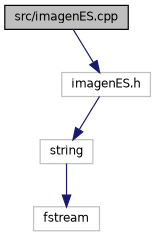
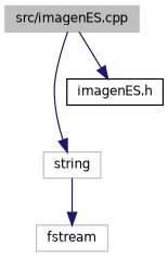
  digraph {
    node [color=black fillcolor=white fontname=Helvetica fontsize=10 shape=record style=filled]
    edge [color=midnightblue fontname=Helvetica fontsize=10 labelfontname=Helvetica labelfontsize=10 style=solid]
-   n1 [fillcolor=grey75 fontcolor=black height=0.2 label="src/imagenES.cpp" width=0.4]
+   n1 [color=grey75 fillcolor=grey75 fontcolor=black height=0.2 label="src/imagenES.cpp" width=0.4]
    n2 [color=grey75 height=0.2 label=string width=0.4]
-   n3 [color=grey75 height=0.2 label="imagenES.h" width=0.4]
+   n3 [height=0.2 label="imagenES.h" width=0.4]
    n4 [color=grey75 height=0.2 label=fstream width=0.4]
-   n3 -> n2
+   n1 -> n2
    n1 -> n3
    n2 -> n4
  }
